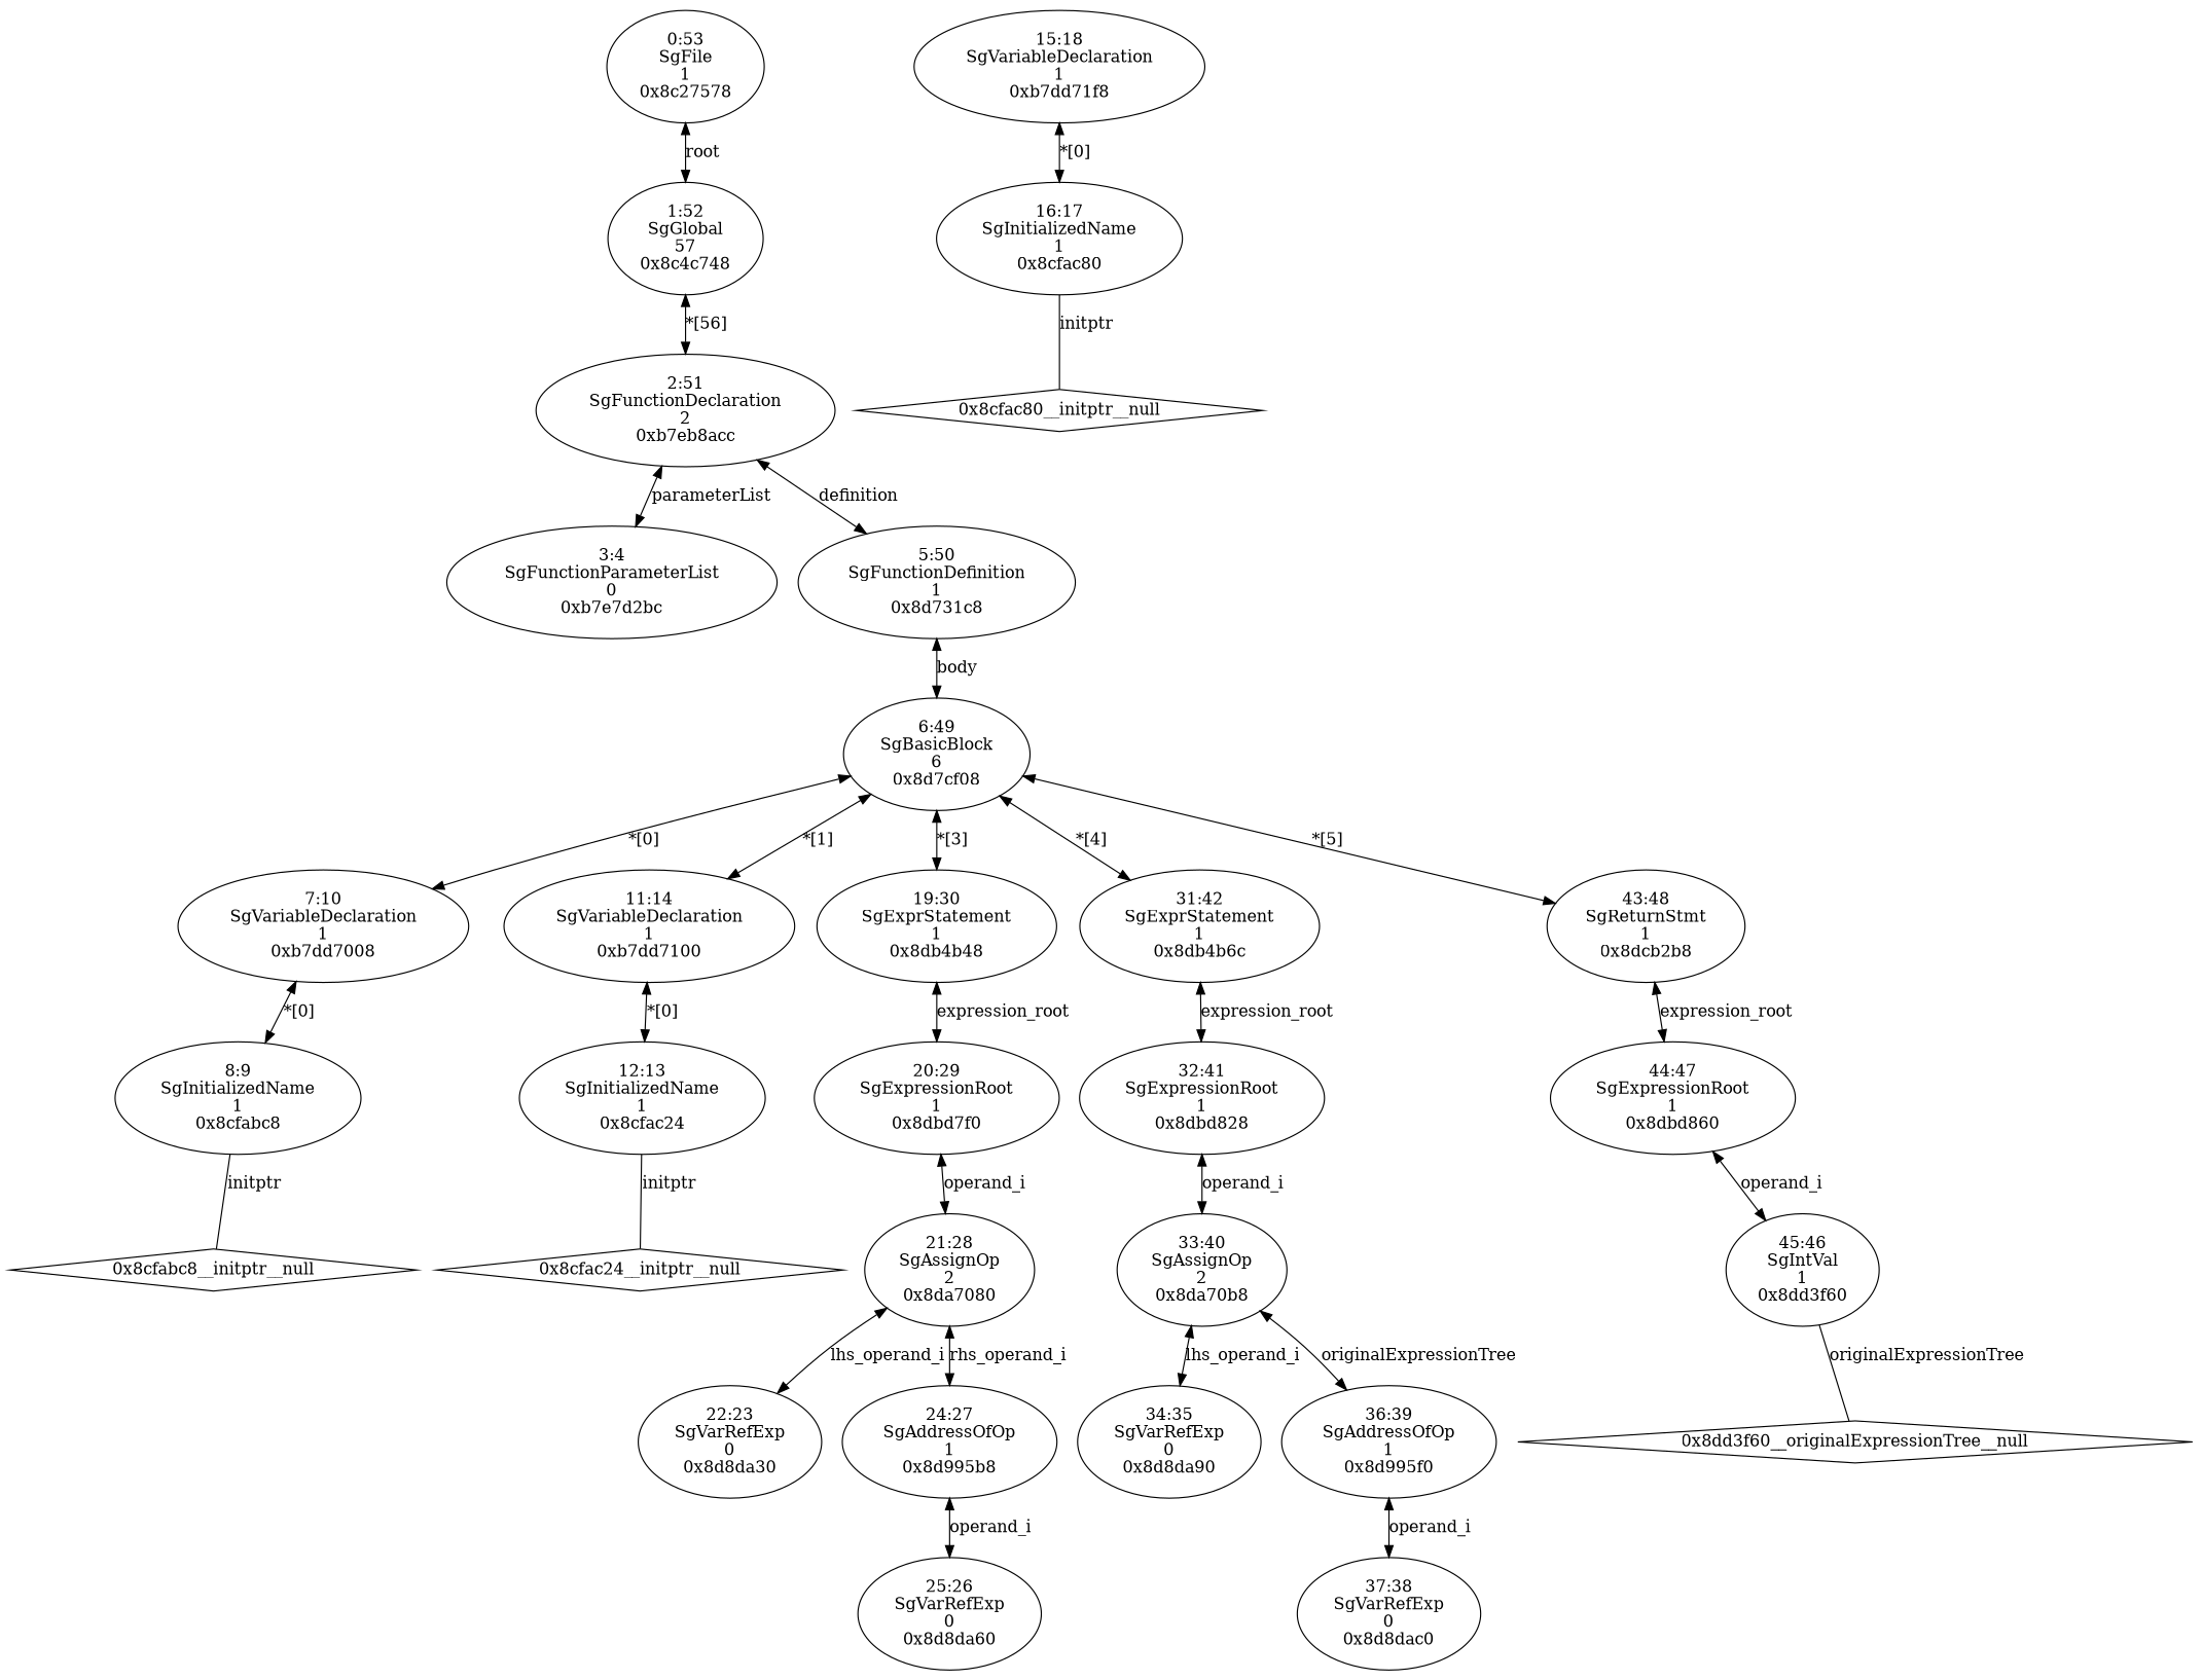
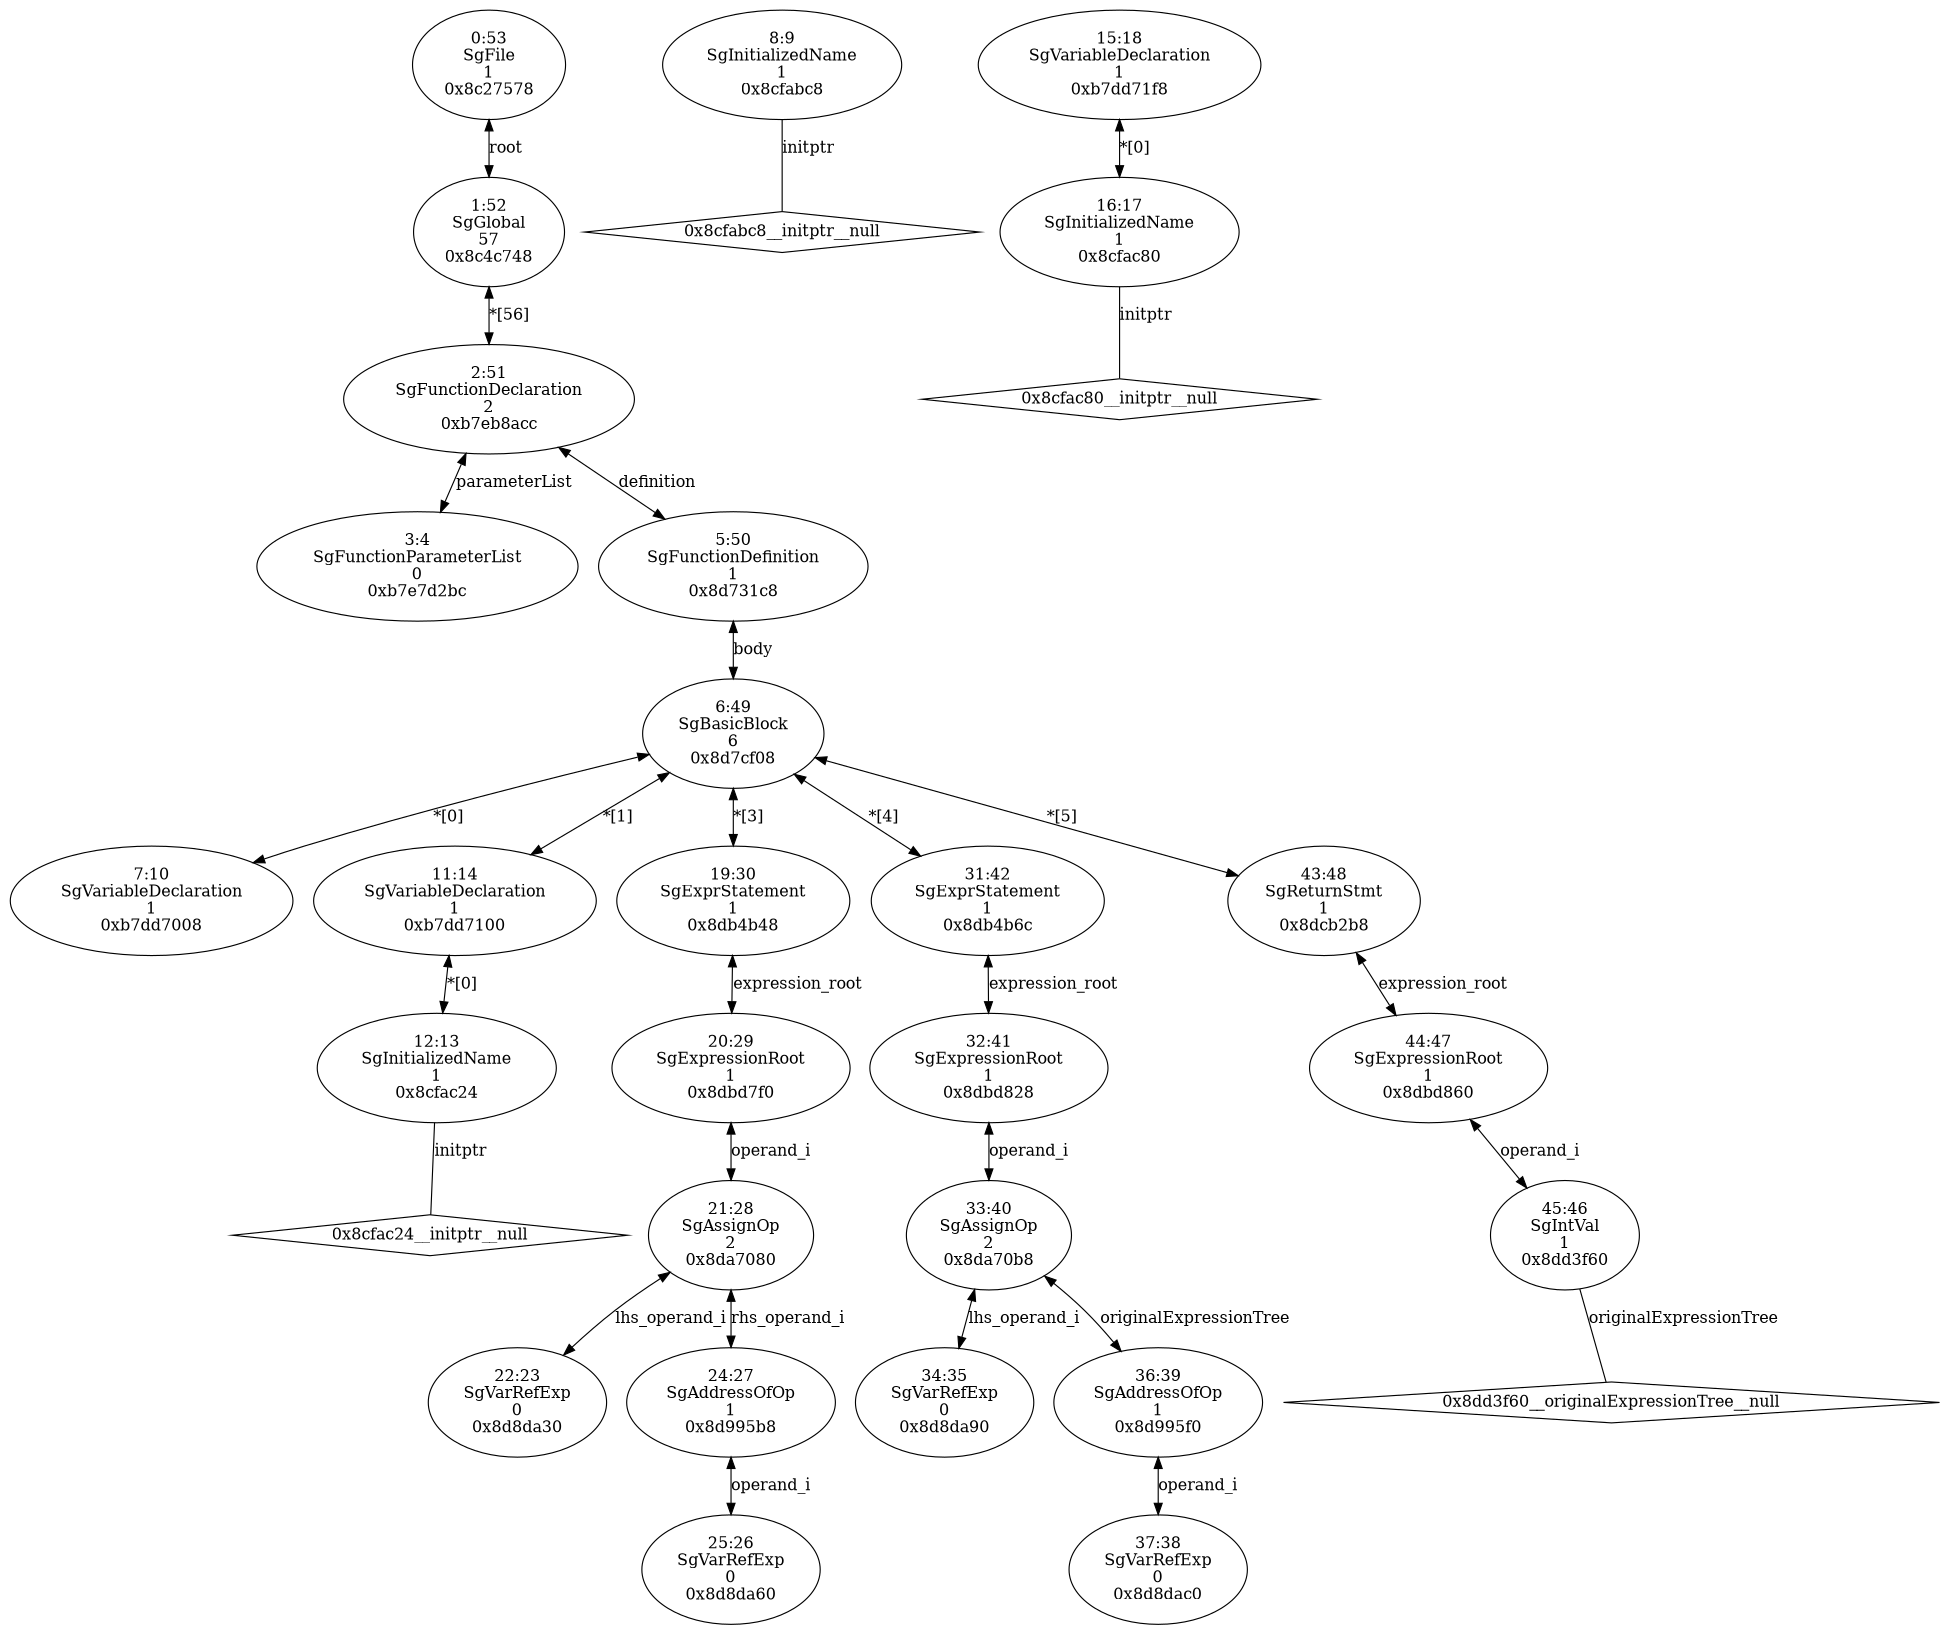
  digraph {
    edge [dir=both]
    n1 [label="3:4\nSgFunctionParameterList\n0\n0xb7e7d2bc\n"]
    n2 [label="8:9\nSgInitializedName\n1\n0x8cfabc8\n"]
    "0x8cfabc8__initptr__null" [shape=diamond]
    n4 [label="7:10\nSgVariableDeclaration\n1\n0xb7dd7008\n"]
    n5 [label="12:13\nSgInitializedName\n1\n0x8cfac24\n"]
    "0x8cfac24__initptr__null" [shape=diamond]
    n7 [label="11:14\nSgVariableDeclaration\n1\n0xb7dd7100\n"]
    n8 [label="16:17\nSgInitializedName\n1\n0x8cfac80\n"]
    "0x8cfac80__initptr__null" [shape=diamond]
    n10 [label="15:18\nSgVariableDeclaration\n1\n0xb7dd71f8\n"]
    n11 [label="22:23\nSgVarRefExp\n0\n0x8d8da30\n"]
    n12 [label="25:26\nSgVarRefExp\n0\n0x8d8da60\n"]
    n13 [label="24:27\nSgAddressOfOp\n1\n0x8d995b8\n"]
    n14 [label="21:28\nSgAssignOp\n2\n0x8da7080\n"]
    n15 [label="20:29\nSgExpressionRoot\n1\n0x8dbd7f0\n"]
    n16 [label="19:30\nSgExprStatement\n1\n0x8db4b48\n"]
    n17 [label="34:35\nSgVarRefExp\n0\n0x8d8da90\n"]
    n18 [label="37:38\nSgVarRefExp\n0\n0x8d8dac0\n"]
    n19 [label="36:39\nSgAddressOfOp\n1\n0x8d995f0\n"]
    n20 [label="33:40\nSgAssignOp\n2\n0x8da70b8\n"]
    n21 [label="32:41\nSgExpressionRoot\n1\n0x8dbd828\n"]
    n22 [label="31:42\nSgExprStatement\n1\n0x8db4b6c\n"]
    n23 [label="45:46\nSgIntVal\n1\n0x8dd3f60\n"]
    "0x8dd3f60__originalExpressionTree__null" [shape=diamond]
    n25 [label="44:47\nSgExpressionRoot\n1\n0x8dbd860\n"]
    n26 [label="43:48\nSgReturnStmt\n1\n0x8dcb2b8\n"]
    n27 [label="6:49\nSgBasicBlock\n6\n0x8d7cf08\n"]
    n28 [label="5:50\nSgFunctionDefinition\n1\n0x8d731c8\n"]
    n29 [label="2:51\nSgFunctionDeclaration\n2\n0xb7eb8acc\n"]
    n30 [label="1:52\nSgGlobal\n57\n0x8c4c748\n"]
    n31 [label="0:53\nSgFile\n1\n0x8c27578\n"]
    n2 -> "0x8cfabc8__initptr__null" [dir=none label=initptr]
-   n4 -> n2 [label="*[0]"]
    n5 -> "0x8cfac24__initptr__null" [dir=none label=initptr]
    n7 -> n5 [label="*[0]"]
    n8 -> "0x8cfac80__initptr__null" [dir=none label=initptr]
    n10 -> n8 [label="*[0]"]
    n13 -> n12 [label=operand_i]
    n14 -> n11 [label=lhs_operand_i]
    n14 -> n13 [label=rhs_operand_i]
    n15 -> n14 [label=operand_i]
    n16 -> n15 [label=expression_root]
    n19 -> n18 [label=operand_i]
    n20 -> n17 [label=lhs_operand_i]
    n20 -> n19 [label=originalExpressionTree]
    n21 -> n20 [label=operand_i]
    n22 -> n21 [label=expression_root]
    n23 -> "0x8dd3f60__originalExpressionTree__null" [dir=none label=originalExpressionTree]
    n25 -> n23 [label=operand_i]
    n26 -> n25 [label=expression_root]
    n27 -> n4 [label="*[0]"]
    n27 -> n7 [label="*[1]"]
    n27 -> n16 [label="*[3]"]
    n27 -> n22 [label="*[4]"]
    n27 -> n26 [label="*[5]"]
    n28 -> n27 [label=body]
    n29 -> n1 [label=parameterList]
    n29 -> n28 [label=definition]
    n30 -> n29 [label="*[56]"]
    n31 -> n30 [label=root]
  }
